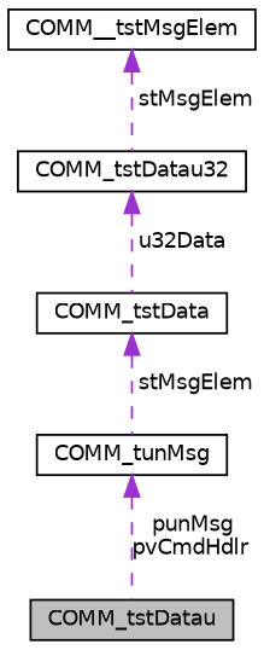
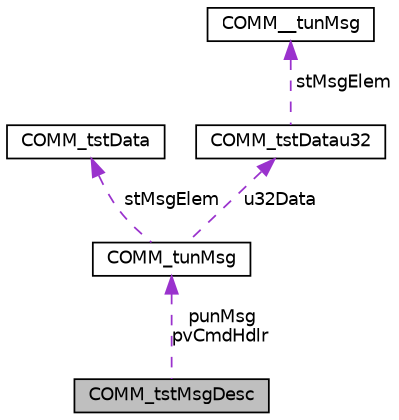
  digraph {
    node [color=black fillcolor=white fontname=Helvetica fontsize=10 shape=record style=filled]
    edge [color=darkorchid3 dir=back fontname=Helvetica fontsize=10 labelfontname=Helvetica labelfontsize=10 style=dashed]
-   n1 [fillcolor=grey75 fontcolor=black height=0.2 label=COMM_tstDatau width=0.4]
+   n1 [fillcolor=grey75 fontcolor=black height=0.2 label=COMM_tstMsgDesc width=0.4]
    n2 [height=0.2 label=COMM_tunMsg width=0.4]
    n3 [height=0.2 label=COMM_tstData width=0.4]
-   n4 [height=0.2 label=COMM__tstMsgElem width=0.4]
+   n4 [height=0.2 label=COMM__tunMsg width=0.4]
    n5 [height=0.2 label=COMM_tstDatau32 width=0.4]
    n2 -> n1 [label=" punMsg\npvCmdHdlr"]
    n3 -> n2 [label=" stMsgElem"]
    n4 -> n5 [label=" stMsgElem"]
-   n5 -> n3 [label=" u32Data"]
+   n5 -> n2 [label=" u32Data"]
  }
